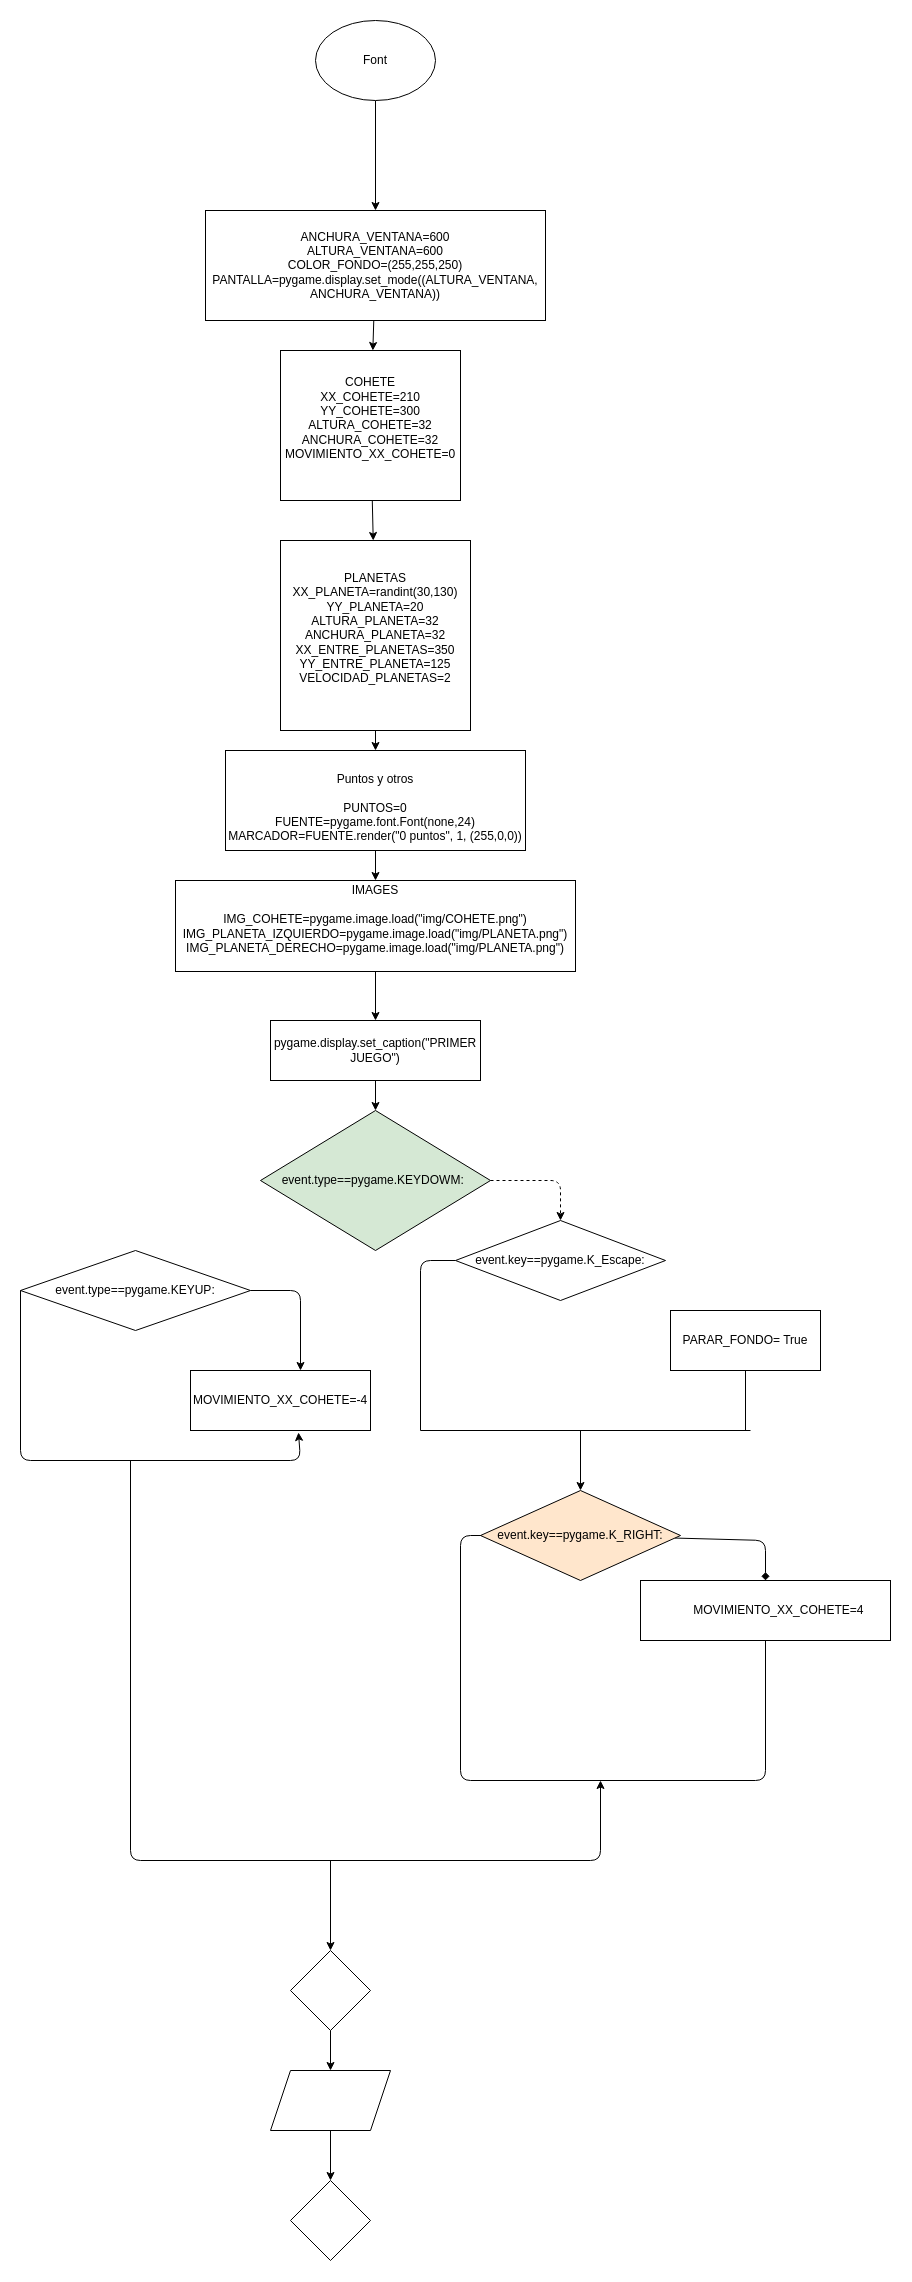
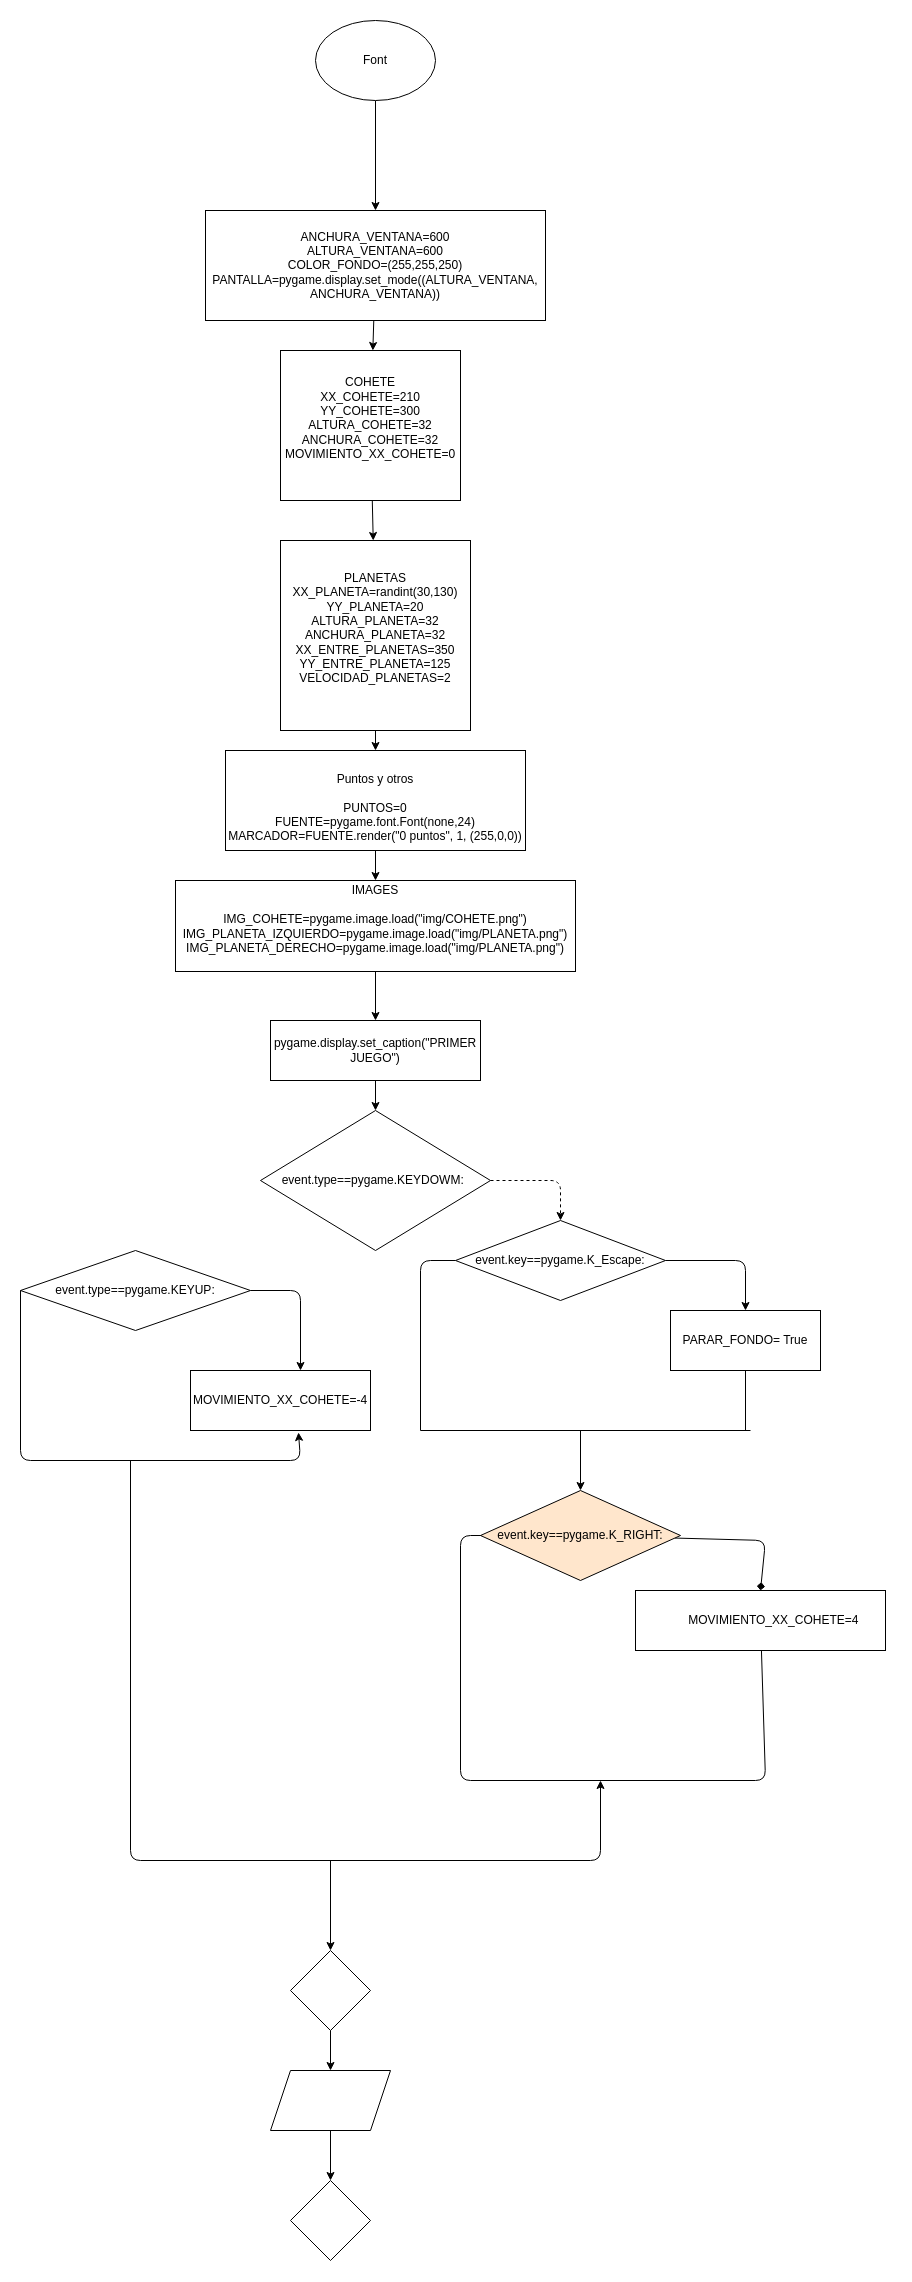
  <mxCell id="0" />
  <mxCell id="1" parent="0" />
  <mxCell id="2" style="edgeStyle=none;html=1;entryX=0.5;entryY=0;entryDx=0;entryDy=0;" edge="1" parent="1" source="3" target="9"><mxGeometry relative="1" as="geometry"><mxPoint x="520" y="200" as="targetPoint" /></mxGeometry></mxCell>
  <mxCell id="3" value="Font" style="ellipse;whiteSpace=wrap;html=1;" vertex="1" parent="1"><mxGeometry x="315" y="20" width="120" height="80" as="geometry" /></mxCell>
  <mxCell id="4" value="" style="edgeStyle=none;html=1;" edge="1" parent="1" source="5" target="7"><mxGeometry relative="1" as="geometry" /></mxCell>
  <mxCell id="5" value="COHETE&lt;div&gt;XX_COHETE=210&lt;/div&gt;&lt;div&gt;YY_COHETE=300&lt;/div&gt;&lt;div&gt;ALTURA_COHETE=32&lt;/div&gt;&lt;div&gt;ANCHURA_COHETE=32&lt;/div&gt;&lt;div&gt;MOVIMIENTO_XX_COHETE=0&lt;/div&gt;&lt;div&gt;&lt;br&gt;&lt;/div&gt;" style="shape=label;whiteSpace=wrap;html=1;boundedLbl=1;rounded=0;" vertex="1" parent="1"><mxGeometry y="350" width="180" height="150" as="geometry" x="280" /></mxCell>
  <mxCell id="6" value="" style="edgeStyle=none;html=1;" edge="1" parent="1" source="7" target="11"><mxGeometry relative="1" as="geometry" /></mxCell>
  <mxCell id="7" value="PLANETAS&lt;div&gt;XX_PLANETA=randint(30,130)&lt;/div&gt;&lt;div&gt;YY_PLANETA=20&lt;/div&gt;&lt;div&gt;ALTURA_PLANETA=32&lt;/div&gt;&lt;div&gt;ANCHURA_PLANETA=32&lt;/div&gt;&lt;div&gt;XX_ENTRE_PLANETAS=350&lt;/div&gt;&lt;div&gt;YY_ENTRE_PLANETA=125&lt;/div&gt;&lt;div&gt;VELOCIDAD_PLANETAS=2&lt;/div&gt;&lt;div&gt;&lt;br&gt;&lt;/div&gt;" style="shape=label;whiteSpace=wrap;html=1;boundedLbl=1;rounded=0;" vertex="1" parent="1"><mxGeometry y="540" width="190" height="190" as="geometry" x="280" /></mxCell>
  <mxCell id="8" value="" style="edgeStyle=none;html=1;" edge="1" parent="1" source="9" target="5"><mxGeometry relative="1" as="geometry" /></mxCell>
  <mxCell id="9" value="ANCHURA_VENTANA=600&lt;div&gt;&lt;font style=&quot;color: rgb(0, 0, 0);&quot;&gt;ALTURA_VENTANA=600&lt;/font&gt;&lt;/div&gt;&lt;div&gt;&lt;font style=&quot;color: rgb(0, 0, 0);&quot;&gt;COLOR_FONDO=(255,255,250)&lt;/font&gt;&lt;/div&gt;&lt;div&gt;&lt;font color=&quot;#000000&quot;&gt;PANTALLA=pygame.display.set_mode((ALTURA_VENTANA, ANCHURA_VENTANA))&lt;/font&gt;&lt;/div&gt;" style="rounded=0;whiteSpace=wrap;html=1;" vertex="1" parent="1"><mxGeometry x="205" y="210" width="340" height="110" as="geometry" /></mxCell>
  <mxCell id="10" value="" style="edgeStyle=none;html=1;" edge="1" parent="1" source="11" target="13"><mxGeometry relative="1" as="geometry" /></mxCell>
  <mxCell id="11" value="&lt;div&gt;&lt;font style=&quot;color: rgb(0, 0, 0);&quot;&gt;&lt;br&gt;&lt;/font&gt;&lt;/div&gt;&lt;font style=&quot;color: rgb(0, 0, 0);&quot;&gt;&lt;div&gt;&lt;font style=&quot;color: rgb(0, 0, 0);&quot;&gt;Puntos y otros&lt;/font&gt;&lt;/div&gt;&lt;div&gt;&lt;font style=&quot;color: rgb(0, 0, 0);&quot;&gt;&lt;br&gt;&lt;/font&gt;&lt;/div&gt;PUNTOS=0&lt;/font&gt;&lt;div&gt;&lt;font style=&quot;color: rgb(0, 0, 0);&quot;&gt;FUENTE=pygame.font.Font(none,24)&lt;/font&gt;&lt;/div&gt;&lt;div&gt;&lt;font style=&quot;color: rgb(0, 0, 0);&quot;&gt;MARCADOR=FUENTE.render(&quot;0 puntos&quot;, 1, (255,0,0))&lt;/font&gt;&lt;/div&gt;" style="rounded=0;whiteSpace=wrap;html=1;" vertex="1" parent="1"><mxGeometry x="225" y="750" width="300" height="100" as="geometry" /></mxCell>
  <mxCell id="12" value="" style="edgeStyle=none;html=1;" edge="1" parent="1" source="13" target="15"><mxGeometry relative="1" as="geometry" /></mxCell>
  <mxCell id="13" value="IMAGES&lt;div&gt;&lt;br&gt;&lt;/div&gt;&lt;div&gt;IMG_COHETE=pygame.image.load(&quot;img/COHETE.png&quot;)&lt;/div&gt;&lt;div&gt;IMG_PLANETA_IZQUIERDO=pygame.image.load(&quot;img/PLANETA.png&quot;)&lt;/div&gt;&lt;div&gt;IMG_PLANETA_DERECHO=pygame.image.load(&quot;img/PLANETA.png&quot;)&lt;/div&gt;&lt;div&gt;&lt;br&gt;&lt;/div&gt;" style="rounded=0;whiteSpace=wrap;html=1;" vertex="1" parent="1"><mxGeometry x="175" y="880" width="400" height="91" as="geometry" /></mxCell>
  <mxCell id="14" value="" style="edgeStyle=none;html=1;" edge="1" parent="1" source="15" target="17"><mxGeometry relative="1" as="geometry" /></mxCell>
  <mxCell id="15" value="pygame.display.set_caption(&quot;PRIMER JUEGO&quot;)" style="rounded=0;whiteSpace=wrap;html=1;" vertex="1" parent="1"><mxGeometry x="270" y="1020" width="210" height="60" as="geometry" /></mxCell>
  <mxCell id="16" style="edgeStyle=none;html=1;entryX=0.5;entryY=0;entryDx=0;entryDy=0;dashed=1;" edge="1" parent="1" source="17" target="20"><mxGeometry relative="1" as="geometry"><Array as="points"><mxPoint x="560" y="1180" /></Array></mxGeometry></mxCell>
- <mxCell id="17" value="event.type==pygame.KEYDOWM:&lt;span style=&quot;white-space: pre;&quot;&gt;&#09;&lt;/span&gt;" style="rhombus;whiteSpace=wrap;html=1;fillColor=#d5e8d4;" vertex="1" parent="1"><mxGeometry x="260" y="1110" width="230" height="140" as="geometry" /></mxCell>
+ <mxCell id="17" value="event.type==pygame.KEYDOWM:&lt;span style=&quot;white-space: pre;&quot;&gt;&#09;&lt;/span&gt;" style="rhombus;whiteSpace=wrap;html=1;" vertex="1" parent="1"><mxGeometry x="260" y="1110" width="230" height="140" as="geometry" /></mxCell>
+ <mxCell id="18" style="edgeStyle=none;html=1;entryX=0.5;entryY=0;entryDx=0;entryDy=0;" edge="1" parent="1" source="20" target="22"><mxGeometry relative="1" as="geometry"><Array as="points"><mxPoint x="745" y="1260" /></Array></mxGeometry></mxCell>
  <mxCell id="19" style="edgeStyle=none;html=1;endArrow=none;endFill=0;" edge="1" parent="1" source="20"><mxGeometry relative="1" as="geometry"><mxPoint x="420" y="1430" as="targetPoint" /><Array as="points"><mxPoint x="420" y="1260" /></Array></mxGeometry></mxCell>
  <mxCell id="20" value="event.key==pygame.K_Escape:" style="rhombus;whiteSpace=wrap;html=1;" vertex="1" parent="1"><mxGeometry x="455" y="1220" width="210" height="80" as="geometry" /></mxCell>
  <mxCell id="21" style="edgeStyle=none;html=1;endArrow=none;endFill=0;" edge="1" parent="1" source="22"><mxGeometry relative="1" as="geometry"><mxPoint x="745" y="1430" as="targetPoint" /></mxGeometry></mxCell>
  <mxCell id="22" value="PARAR_FONDO= True" style="rounded=0;whiteSpace=wrap;html=1;" vertex="1" parent="1"><mxGeometry x="670" y="1310" width="150" height="60" as="geometry" /></mxCell>
  <mxCell id="23" style="edgeStyle=none;html=1;entryX=0.5;entryY=0;entryDx=0;entryDy=0;endArrow=diamond;" edge="1" parent="1" source="25" target="27"><mxGeometry relative="1" as="geometry"><Array as="points"><mxPoint x="765" y="1540" /></Array></mxGeometry></mxCell>
  <mxCell id="24" style="edgeStyle=none;html=1;endArrow=none;endFill=0;" edge="1" parent="1"><mxGeometry relative="1" as="geometry"><mxPoint x="640" y="1780" as="targetPoint" /><mxPoint x="500" y="1535" as="sourcePoint" /><Array as="points"><mxPoint x="460" y="1535" /><mxPoint x="460" y="1780" /></Array></mxGeometry></mxCell>
  <mxCell id="25" value="event.key==pygame.K_RIGHT:" style="rhombus;whiteSpace=wrap;html=1;fillColor=#ffe6cc;" vertex="1" parent="1"><mxGeometry x="480" y="1490" width="200" height="90" as="geometry" /></mxCell>
  <mxCell id="26" style="edgeStyle=none;html=1;endArrow=none;endFill=0;" edge="1" parent="1" source="27"><mxGeometry relative="1" as="geometry"><mxPoint x="620" y="1780" as="targetPoint" /><Array as="points"><mxPoint x="765" y="1780" /></Array></mxGeometry></mxCell>
- <mxCell id="27" value="&lt;span style=&quot;white-space: pre;&quot;&gt;&#09;&lt;/span&gt;MOVIMIENTO_XX_COHETE=4" style="rounded=0;whiteSpace=wrap;html=1;" vertex="1" parent="1"><mxGeometry x="640" width="250" height="60" as="geometry" y="1580" /></mxCell>
+ <mxCell id="27" value="&lt;span style=&quot;white-space: pre;&quot;&gt;&#09;&lt;/span&gt;MOVIMIENTO_XX_COHETE=4" style="rounded=0;whiteSpace=wrap;html=1;" vertex="1" parent="1"><mxGeometry x="635" y="1590" width="250" height="60" as="geometry" /></mxCell>
  <mxCell id="28" value="" style="endArrow=none;html=1;" edge="1" parent="1"><mxGeometry width="50" height="50" relative="1" as="geometry"><mxPoint x="420" y="1430" as="sourcePoint" /><mxPoint x="750" y="1430" as="targetPoint" /></mxGeometry></mxCell>
  <mxCell id="29" value="" style="endArrow=classic;html=1;" edge="1" parent="1"><mxGeometry width="50" height="50" relative="1" as="geometry"><mxPoint x="580" y="1430" as="sourcePoint" /><mxPoint x="580" y="1490" as="targetPoint" /></mxGeometry></mxCell>
  <mxCell id="30" style="edgeStyle=none;html=1;" edge="1" parent="1" source="31"><mxGeometry relative="1" as="geometry"><mxPoint x="300" y="1370" as="targetPoint" /><Array as="points"><mxPoint x="300" y="1290" /></Array></mxGeometry></mxCell>
  <mxCell id="31" value="event.type==pygame.KEYUP:" style="rhombus;whiteSpace=wrap;html=1;" vertex="1" parent="1"><mxGeometry x="20" y="1250" width="230" height="80" as="geometry" /></mxCell>
  <mxCell id="32" value="MOVIMIENTO_XX_COHETE=-4" style="rounded=0;whiteSpace=wrap;html=1;" vertex="1" parent="1"><mxGeometry x="190" y="1370" width="180" height="60" as="geometry" /></mxCell>
  <mxCell id="33" value="" style="endArrow=classic;html=1;entryX=0.6;entryY=1.033;entryDx=0;entryDy=0;entryPerimeter=0;" edge="1" parent="1" target="32"><mxGeometry width="50" height="50" relative="1" as="geometry"><mxPoint x="20" y="1290" as="sourcePoint" /><mxPoint x="70" y="1240" as="targetPoint" /><Array as="points"><mxPoint x="20" y="1460" /><mxPoint x="300" y="1460" /></Array></mxGeometry></mxCell>
  <mxCell id="34" value="" style="endArrow=classic;html=1;" edge="1" parent="1"><mxGeometry width="50" height="50" relative="1" as="geometry"><mxPoint x="130" y="1460" as="sourcePoint" /><mxPoint x="600" y="1780" as="targetPoint" /><Array as="points"><mxPoint x="130" y="1860" /><mxPoint x="600" y="1860" /></Array></mxGeometry></mxCell>
  <mxCell id="35" value="" style="endArrow=classic;html=1;" edge="1" parent="1" target="36"><mxGeometry width="50" height="50" relative="1" as="geometry"><mxPoint x="330" y="1860" as="sourcePoint" /><mxPoint x="330" y="1940" as="targetPoint" /></mxGeometry></mxCell>
  <mxCell id="36" value="" style="rhombus;whiteSpace=wrap;html=1;" vertex="1" parent="1"><mxGeometry x="290" y="1950" width="80" height="80" as="geometry" /></mxCell>
  <mxCell id="37" value="" style="endArrow=classic;html=1;" edge="1" parent="1" target="39"><mxGeometry width="50" height="50" relative="1" as="geometry"><mxPoint x="330" y="2030" as="sourcePoint" /><mxPoint x="330" y="2060" as="targetPoint" /></mxGeometry></mxCell>
  <mxCell id="38" value="" style="edgeStyle=none;html=1;" edge="1" parent="1" source="39" target="40"><mxGeometry relative="1" as="geometry" /></mxCell>
  <mxCell id="39" value="" style="shape=parallelogram;perimeter=parallelogramPerimeter;whiteSpace=wrap;html=1;fixedSize=1;" vertex="1" parent="1"><mxGeometry x="270" y="2070" width="120" height="60" as="geometry" /></mxCell>
  <mxCell id="40" value="" style="rhombus;whiteSpace=wrap;html=1;" vertex="1" parent="1"><mxGeometry x="290" y="2180" width="80" height="80" as="geometry" /></mxCell>
